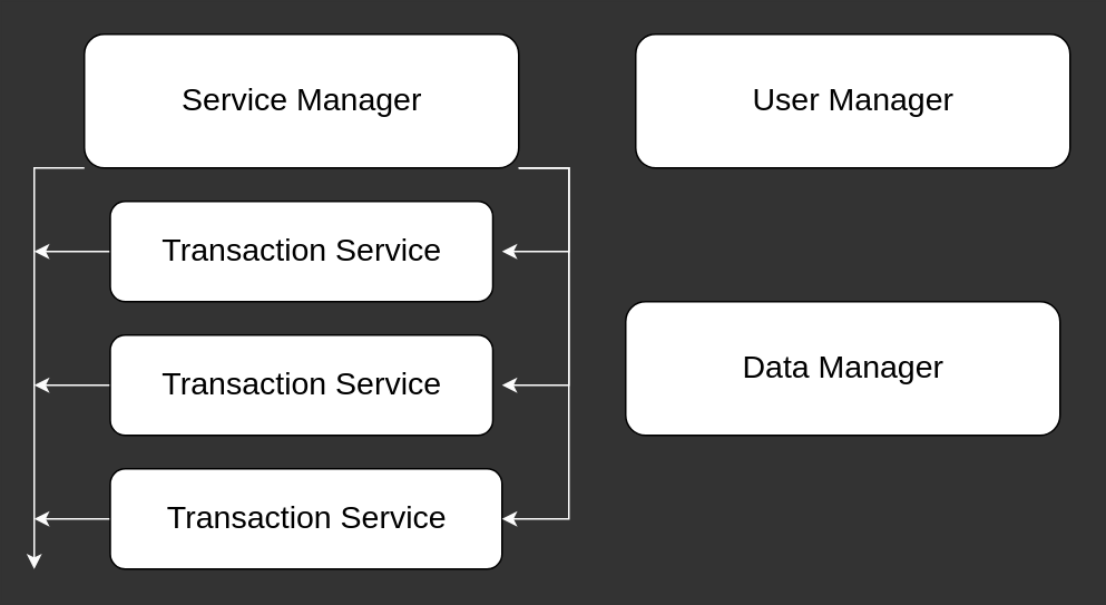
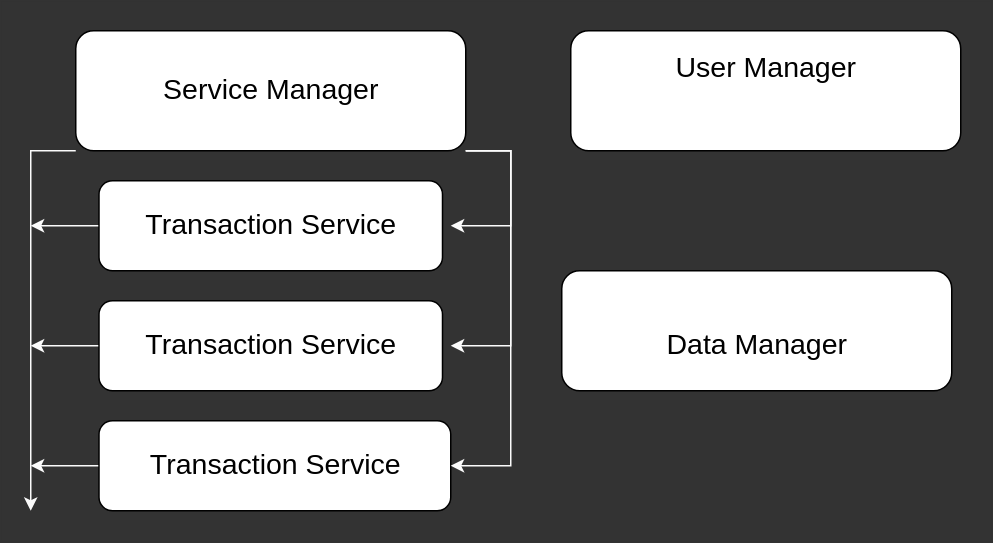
  <mxCell id="0" />
  <mxCell id="1" parent="0" />
  <mxCell id="2" value="" style="group" vertex="1" connectable="0" parent="1"><mxGeometry x="374" y="180" width="260" height="80" as="geometry" /></mxCell>
  <mxCell id="3" value="" style="rounded=1;whiteSpace=wrap;html=1;" vertex="1" parent="2"><mxGeometry width="260" height="80" as="geometry" /></mxCell>
- <mxCell id="4" value="Data Manager" style="text;html=1;strokeColor=none;fillColor=none;align=center;verticalAlign=middle;whiteSpace=wrap;rounded=0;fontSize=19;" vertex="1" parent="2"><mxGeometry x="52.5" y="20" width="155" height="40" as="geometry" /></mxCell>
+ <mxCell id="4" value="Data Manager" style="text;html=1;strokeColor=none;fillColor=none;align=center;verticalAlign=middle;whiteSpace=wrap;rounded=0;fontSize=19;" vertex="1" parent="2"><mxGeometry x="52.5" y="30" width="155" height="40" as="geometry" /></mxCell>
  <mxCell id="5" value="" style="group" vertex="1" connectable="0" parent="1"><mxGeometry x="380" y="20" width="260" height="80" as="geometry" /></mxCell>
  <mxCell id="6" value="" style="rounded=1;whiteSpace=wrap;html=1;" vertex="1" parent="5"><mxGeometry width="260" height="80" as="geometry" /></mxCell>
- <mxCell id="7" value="User Manager" style="text;html=1;strokeColor=none;fillColor=none;align=center;verticalAlign=middle;whiteSpace=wrap;rounded=0;fontSize=19;" vertex="1" parent="5"><mxGeometry x="52.5" y="20" width="155" height="40" as="geometry" /></mxCell>
+ <mxCell id="7" value="User Manager" style="text;html=1;strokeColor=none;fillColor=none;align=center;verticalAlign=middle;whiteSpace=wrap;rounded=0;fontSize=19;" vertex="1" parent="5"><mxGeometry x="52.5" y="5" width="155" height="40" as="geometry" /></mxCell>
  <mxCell id="8" value="" style="group" vertex="1" connectable="0" parent="1"><mxGeometry x="20" y="20" width="320" height="320" as="geometry" /></mxCell>
  <mxCell id="9" value="" style="group" vertex="1" connectable="0" parent="8"><mxGeometry x="30" width="260" height="80" as="geometry" /></mxCell>
  <mxCell id="10" value="" style="rounded=1;whiteSpace=wrap;html=1;" vertex="1" parent="9"><mxGeometry width="260" height="80" as="geometry" /></mxCell>
  <mxCell id="11" value="Service Manager" style="text;html=1;strokeColor=none;fillColor=none;align=center;verticalAlign=middle;whiteSpace=wrap;rounded=0;fontSize=19;" vertex="1" parent="9"><mxGeometry x="52.5" y="20" width="155" height="40" as="geometry" /></mxCell>
  <mxCell id="12" style="edgeStyle=orthogonalEdgeStyle;rounded=0;orthogonalLoop=1;jettySize=auto;html=1;exitX=0;exitY=0.5;exitDx=0;exitDy=0;strokeColor=#FCFCFC;fontSize=19;" edge="1" parent="8" source="13"><mxGeometry relative="1" as="geometry"><mxPoint y="130" as="targetPoint" /></mxGeometry></mxCell>
  <mxCell id="13" value="Transaction Service" style="rounded=1;whiteSpace=wrap;html=1;fontSize=19;" vertex="1" parent="8"><mxGeometry x="45.5" y="100" width="229" height="60" as="geometry" /></mxCell>
  <mxCell id="14" style="edgeStyle=orthogonalEdgeStyle;rounded=0;orthogonalLoop=1;jettySize=auto;html=1;exitX=0;exitY=0.5;exitDx=0;exitDy=0;strokeColor=#FCFCFC;fontSize=19;" edge="1" parent="8" source="15"><mxGeometry relative="1" as="geometry"><mxPoint y="210" as="targetPoint" /></mxGeometry></mxCell>
  <mxCell id="15" value="Transaction Service" style="rounded=1;whiteSpace=wrap;html=1;fontSize=19;" vertex="1" parent="8"><mxGeometry x="45.5" y="180" width="229" height="60" as="geometry" /></mxCell>
  <mxCell id="16" style="edgeStyle=orthogonalEdgeStyle;rounded=0;orthogonalLoop=1;jettySize=auto;html=1;exitX=0;exitY=0.5;exitDx=0;exitDy=0;strokeColor=#FCFCFC;fontSize=19;" edge="1" parent="8" source="17"><mxGeometry relative="1" as="geometry"><mxPoint y="290" as="targetPoint" /></mxGeometry></mxCell>
  <mxCell id="17" value="Transaction Service" style="rounded=1;whiteSpace=wrap;html=1;fontSize=19;" vertex="1" parent="8"><mxGeometry x="45.5" y="260" width="234.5" height="60" as="geometry" /></mxCell>
  <mxCell id="18" style="edgeStyle=orthogonalEdgeStyle;rounded=0;orthogonalLoop=1;jettySize=auto;html=1;exitX=0;exitY=1;exitDx=0;exitDy=0;fontSize=19;strokeColor=#FCFCFC;" edge="1" parent="8" source="10"><mxGeometry relative="1" as="geometry"><mxPoint y="320" as="targetPoint" /><Array as="points"><mxPoint y="80" /></Array></mxGeometry></mxCell>
  <mxCell id="19" style="edgeStyle=orthogonalEdgeStyle;rounded=0;orthogonalLoop=1;jettySize=auto;html=1;exitX=1;exitY=1;exitDx=0;exitDy=0;strokeColor=#FCFCFC;fontSize=19;" edge="1" parent="8" source="10"><mxGeometry relative="1" as="geometry"><mxPoint x="280" y="130" as="targetPoint" /><Array as="points"><mxPoint x="320" y="80" /></Array></mxGeometry></mxCell>
  <mxCell id="20" style="edgeStyle=orthogonalEdgeStyle;rounded=0;orthogonalLoop=1;jettySize=auto;html=1;exitX=1;exitY=1;exitDx=0;exitDy=0;strokeColor=#FCFCFC;fontSize=19;" edge="1" parent="8" source="10"><mxGeometry relative="1" as="geometry"><mxPoint x="280" y="210" as="targetPoint" /><Array as="points"><mxPoint x="320" y="80" /><mxPoint x="320" y="210" /></Array></mxGeometry></mxCell>
  <mxCell id="21" style="edgeStyle=orthogonalEdgeStyle;rounded=0;orthogonalLoop=1;jettySize=auto;html=1;exitX=1;exitY=1;exitDx=0;exitDy=0;entryX=1;entryY=0.5;entryDx=0;entryDy=0;strokeColor=#FCFCFC;fontSize=19;" edge="1" parent="8" source="10" target="17"><mxGeometry relative="1" as="geometry"><Array as="points"><mxPoint x="320" y="80" /><mxPoint x="320" y="290" /></Array></mxGeometry></mxCell>
